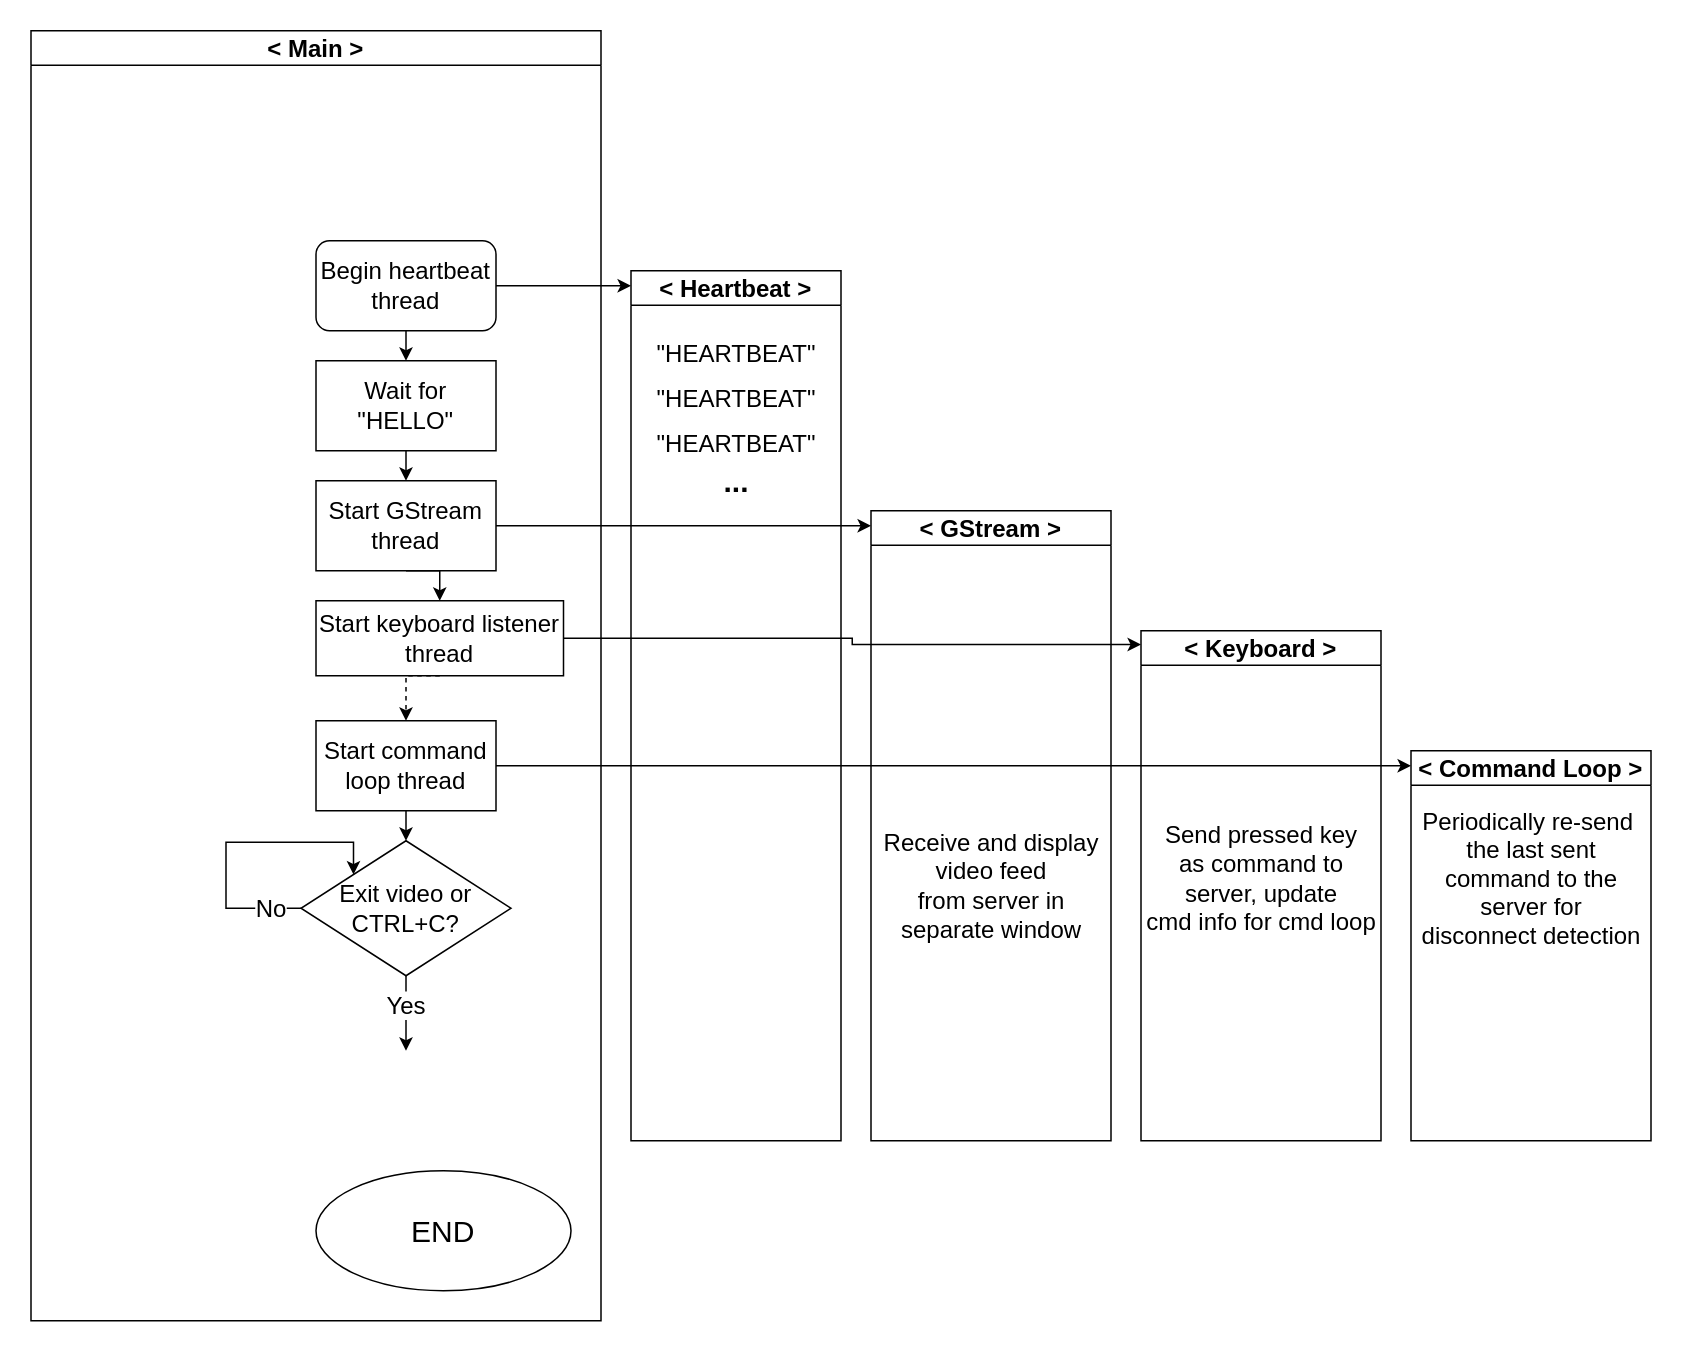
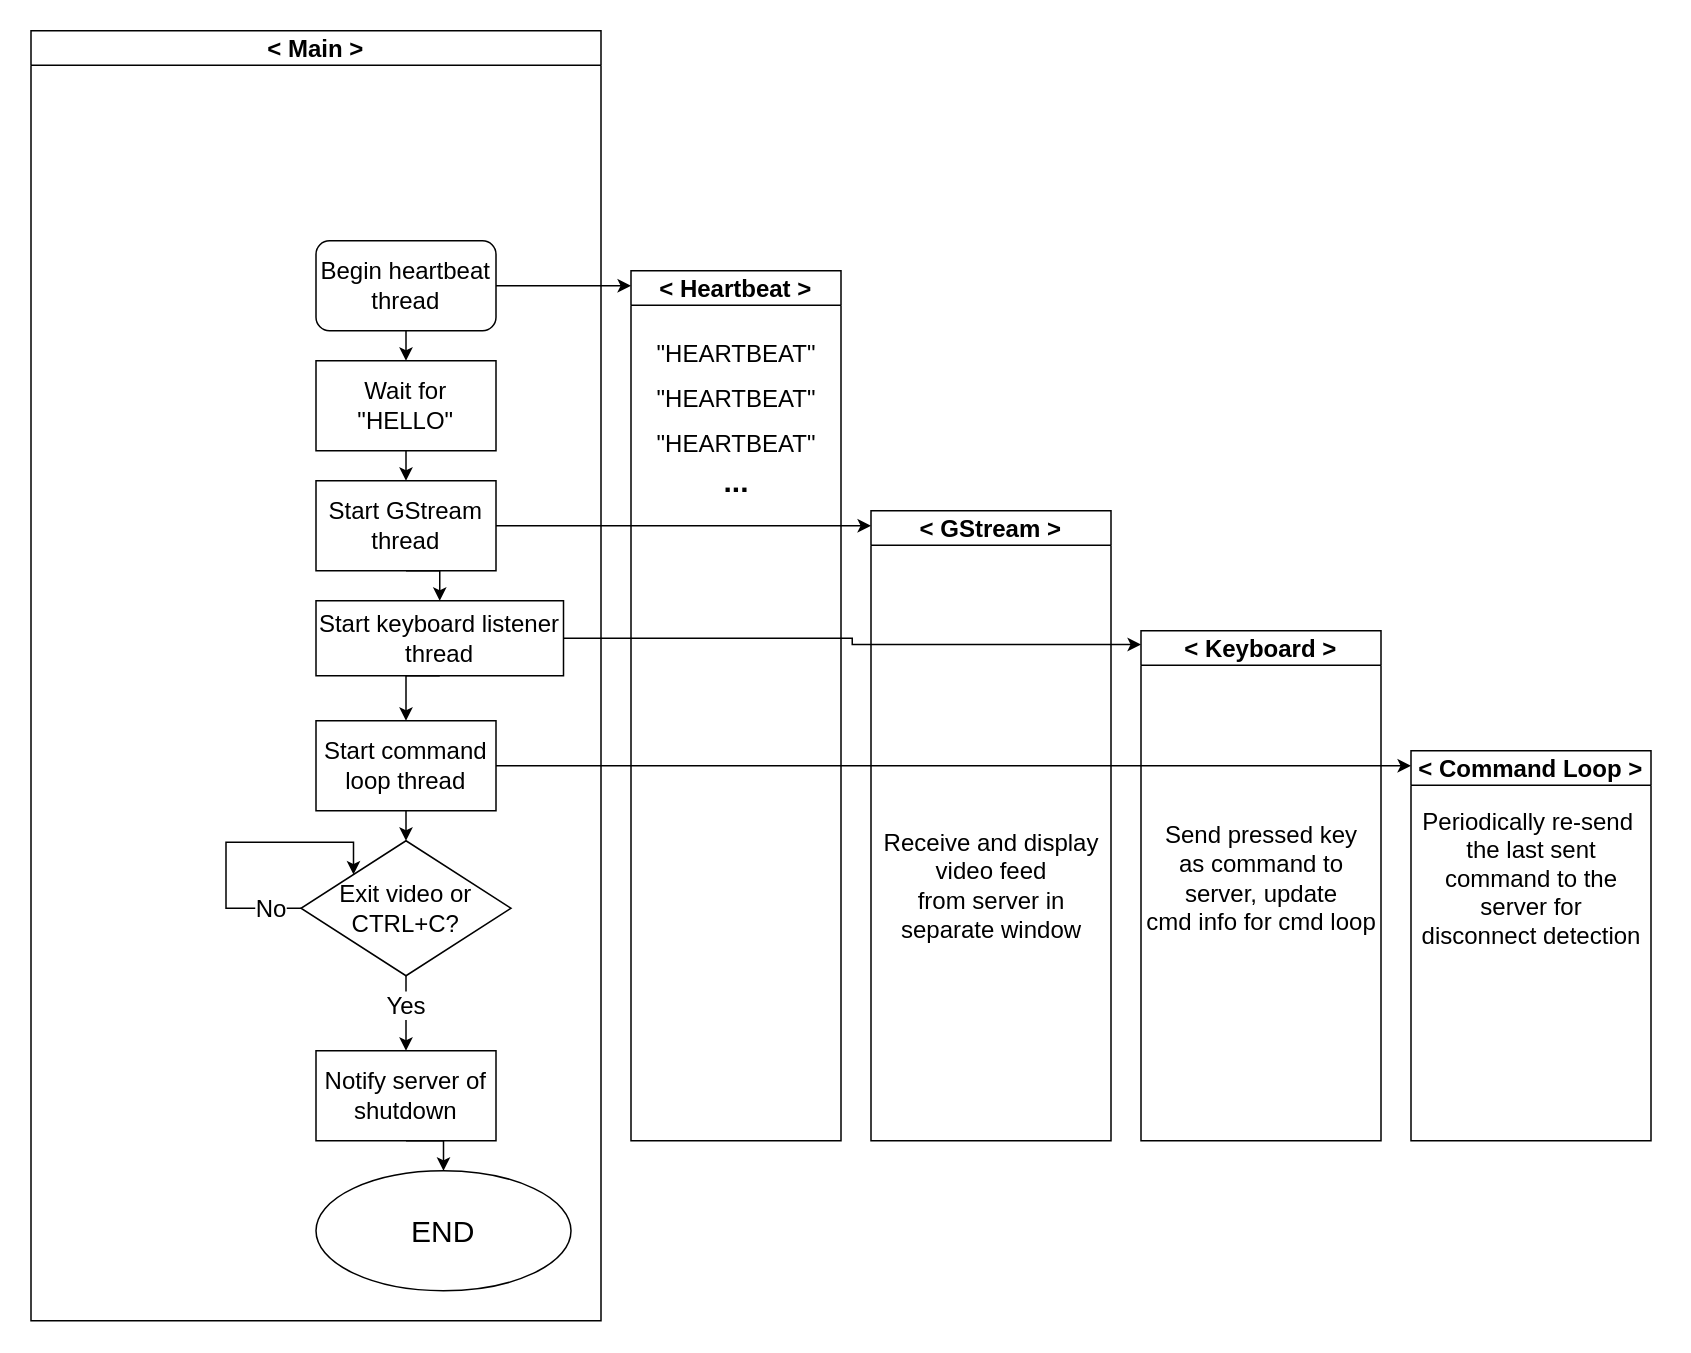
  <mxCell id="0" />
  <mxCell id="1" parent="0" />
  <mxCell id="2" style="edgeStyle=orthogonalEdgeStyle;rounded=0;orthogonalLoop=1;jettySize=auto;html=1;exitX=0.5;exitY=1;exitDx=0;exitDy=0;entryX=0.5;entryY=0;entryDx=0;entryDy=0;" parent="1" source="3" target="5" edge="1"><mxGeometry relative="1" as="geometry" /></mxCell>
  <mxCell id="3" value="&lt;font style=&quot;font-size: 16px;&quot;&gt;Begin heartbeat thread&lt;/font&gt;" style="whiteSpace=wrap;html=1;rounded=1;" parent="1" vertex="1"><mxGeometry x="210" y="160" width="120" height="60" as="geometry" /></mxCell>
  <mxCell id="4" style="edgeStyle=orthogonalEdgeStyle;rounded=0;orthogonalLoop=1;jettySize=auto;html=1;exitX=0.5;exitY=1;exitDx=0;exitDy=0;entryX=0.5;entryY=0;entryDx=0;entryDy=0;" parent="1" source="5" target="8" edge="1"><mxGeometry relative="1" as="geometry" /></mxCell>
  <mxCell id="5" value="&lt;font style=&quot;font-size: 16px;&quot;&gt;Wait for &quot;HELLO&quot;&lt;/font&gt;" style="rounded=0;whiteSpace=wrap;html=1;" parent="1" vertex="1"><mxGeometry x="210" y="240" width="120" height="60" as="geometry" /></mxCell>
  <mxCell id="6" style="edgeStyle=orthogonalEdgeStyle;rounded=0;orthogonalLoop=1;jettySize=auto;html=1;exitX=0.5;exitY=1;exitDx=0;exitDy=0;entryX=0.5;entryY=0;entryDx=0;entryDy=0;" parent="1" source="8" target="10" edge="1"><mxGeometry relative="1" as="geometry" /></mxCell>
  <mxCell id="7" style="edgeStyle=orthogonalEdgeStyle;rounded=0;orthogonalLoop=1;jettySize=auto;html=1;exitX=1;exitY=0.5;exitDx=0;exitDy=0;" parent="1" source="8" edge="1"><mxGeometry relative="1" as="geometry"><mxPoint x="580" y="350" as="targetPoint" /></mxGeometry></mxCell>
  <mxCell id="8" value="&lt;font style=&quot;font-size: 16px;&quot;&gt;Start GStream thread&lt;/font&gt;" style="rounded=0;whiteSpace=wrap;html=1;" parent="1" vertex="1"><mxGeometry x="210" y="320" width="120" height="60" as="geometry" /></mxCell>
- <mxCell id="9" style="edgeStyle=orthogonalEdgeStyle;rounded=0;orthogonalLoop=1;jettySize=auto;html=1;exitX=0.5;exitY=1;exitDx=0;exitDy=0;entryX=0.5;entryY=0;entryDx=0;entryDy=0;dashed=1;" parent="1" source="10" target="12" edge="1"><mxGeometry relative="1" as="geometry" /></mxCell>
+ <mxCell id="9" style="edgeStyle=orthogonalEdgeStyle;rounded=0;orthogonalLoop=1;jettySize=auto;html=1;exitX=0.5;exitY=1;exitDx=0;exitDy=0;entryX=0.5;entryY=0;entryDx=0;entryDy=0;" parent="1" source="10" target="12" edge="1"><mxGeometry relative="1" as="geometry" /></mxCell>
  <mxCell id="10" value="&lt;font style=&quot;font-size: 16px;&quot;&gt;Start keyboard listener thread&lt;/font&gt;" style="rounded=0;whiteSpace=wrap;html=1;" parent="1" vertex="1"><mxGeometry x="210" y="400" width="165" height="50" as="geometry" /></mxCell>
  <mxCell id="11" style="edgeStyle=orthogonalEdgeStyle;rounded=0;orthogonalLoop=1;jettySize=auto;html=1;exitX=0.5;exitY=1;exitDx=0;exitDy=0;entryX=0.5;entryY=0;entryDx=0;entryDy=0;" parent="1" source="12" edge="1"><mxGeometry relative="1" as="geometry"><mxPoint x="270" y="560" as="targetPoint" /></mxGeometry></mxCell>
  <mxCell id="12" value="&lt;font style=&quot;font-size: 16px;&quot;&gt;Start command loop thread&lt;/font&gt;" style="rounded=0;whiteSpace=wrap;html=1;" parent="1" vertex="1"><mxGeometry x="210" y="480" width="120" height="60" as="geometry" /></mxCell>
  <mxCell id="13" value="&lt;font style=&quot;font-size: 16px;&quot;&gt;&amp;lt; Heartbeat &amp;gt;&lt;/font&gt;" style="swimlane;whiteSpace=wrap;html=1;" parent="1" vertex="1"><mxGeometry x="420" y="180" width="140" height="580" as="geometry" /></mxCell>
  <mxCell id="14" value="&lt;font style=&quot;font-size: 16px;&quot;&gt;&quot;HEARTBEAT&quot;&lt;/font&gt;" style="text;html=1;align=center;verticalAlign=middle;resizable=0;points=[];autosize=1;strokeColor=none;fillColor=none;" parent="13" vertex="1"><mxGeometry x="5" y="40" width="130" height="30" as="geometry" /></mxCell>
  <mxCell id="15" value="&lt;font style=&quot;font-size: 16px;&quot;&gt;&quot;HEARTBEAT&quot;&lt;/font&gt;" style="text;html=1;align=center;verticalAlign=middle;resizable=0;points=[];autosize=1;strokeColor=none;fillColor=none;" parent="13" vertex="1"><mxGeometry x="5" y="70" width="130" height="30" as="geometry" /></mxCell>
  <mxCell id="16" value="&lt;font style=&quot;font-size: 16px;&quot;&gt;&quot;HEARTBEAT&quot;&lt;/font&gt;" style="text;html=1;align=center;verticalAlign=middle;resizable=0;points=[];autosize=1;strokeColor=none;fillColor=none;" parent="13" vertex="1"><mxGeometry x="5" y="100" width="130" height="30" as="geometry" /></mxCell>
  <mxCell id="17" value="&lt;font style=&quot;font-size: 20px;&quot;&gt;&lt;b style=&quot;&quot;&gt;...&lt;/b&gt;&lt;/font&gt;" style="text;html=1;align=center;verticalAlign=middle;resizable=0;points=[];autosize=1;strokeColor=none;fillColor=none;" parent="13" vertex="1"><mxGeometry x="50" y="120" width="40" height="40" as="geometry" /></mxCell>
  <mxCell id="18" value="&lt;font style=&quot;font-size: 16px;&quot;&gt;&amp;lt; GStream &amp;gt;&lt;/font&gt;" style="swimlane;whiteSpace=wrap;html=1;" parent="1" vertex="1"><mxGeometry x="580" y="340" width="160" height="420" as="geometry" /></mxCell>
  <mxCell id="19" value="&lt;span style=&quot;font-size: 16px;&quot;&gt;Receive and display&lt;/span&gt;&lt;div&gt;&lt;span style=&quot;font-size: 16px;&quot;&gt;video feed&lt;/span&gt;&lt;div&gt;&lt;span style=&quot;font-size: 16px;&quot;&gt;from server in&lt;/span&gt;&lt;/div&gt;&lt;/div&gt;&lt;div&gt;&lt;span style=&quot;font-size: 16px;&quot;&gt;separate window&lt;/span&gt;&lt;/div&gt;" style="text;html=1;align=center;verticalAlign=middle;resizable=0;points=[];autosize=1;strokeColor=none;fillColor=none;" parent="18" vertex="1"><mxGeometry x="-5" y="205" width="170" height="90" as="geometry" /></mxCell>
  <mxCell id="20" value="&lt;font style=&quot;font-size: 16px;&quot;&gt;&amp;lt; Keyboard &amp;gt;&lt;/font&gt;" style="swimlane;whiteSpace=wrap;html=1;" parent="1" vertex="1"><mxGeometry x="760" y="420" width="160" height="340" as="geometry" /></mxCell>
  <mxCell id="21" value="&lt;span style=&quot;font-size: 16px;&quot;&gt;Send pressed key&lt;/span&gt;&lt;div&gt;&lt;span style=&quot;font-size: 16px;&quot;&gt;as command to&lt;/span&gt;&lt;/div&gt;&lt;div&gt;&lt;span style=&quot;font-size: 16px;&quot;&gt;server,&amp;nbsp;&lt;/span&gt;&lt;span style=&quot;font-size: 16px; background-color: initial;&quot;&gt;update&lt;/span&gt;&lt;/div&gt;&lt;div&gt;&lt;span style=&quot;font-size: 16px;&quot;&gt;cmd info for cmd loop&lt;/span&gt;&lt;/div&gt;" style="text;html=1;align=center;verticalAlign=middle;resizable=0;points=[];autosize=1;strokeColor=none;fillColor=none;" parent="20" vertex="1"><mxGeometry x="-10" y="120" width="180" height="90" as="geometry" /></mxCell>
  <mxCell id="22" value="&lt;font style=&quot;font-size: 16px;&quot;&gt;&amp;lt; Main &amp;gt;&lt;/font&gt;" style="swimlane;whiteSpace=wrap;html=1;" parent="1" vertex="1"><mxGeometry x="20" y="20" width="380" height="860" as="geometry" /></mxCell>
  <mxCell id="23" value="&lt;font style=&quot;font-size: 16px;&quot;&gt;No&lt;/font&gt;" style="edgeStyle=orthogonalEdgeStyle;rounded=0;orthogonalLoop=1;jettySize=auto;html=1;exitX=0;exitY=0.5;exitDx=0;exitDy=0;entryX=0;entryY=0;entryDx=0;entryDy=0;" parent="22" source="25" target="25" edge="1"><mxGeometry x="-0.8" relative="1" as="geometry"><mxPoint x="170" y="540" as="targetPoint" /><Array as="points"><mxPoint x="130" y="585" /><mxPoint x="130" y="541" /><mxPoint x="215" y="541" /></Array><mxPoint as="offset" /></mxGeometry></mxCell>
  <mxCell id="24" value="&lt;font style=&quot;font-size: 16px;&quot;&gt;Yes&lt;/font&gt;" style="edgeStyle=orthogonalEdgeStyle;rounded=0;orthogonalLoop=1;jettySize=auto;html=1;exitX=0.5;exitY=1;exitDx=0;exitDy=0;" parent="22" source="25" edge="1"><mxGeometry x="-0.209" relative="1" as="geometry"><mxPoint x="250" y="680" as="targetPoint" /><mxPoint as="offset" /></mxGeometry></mxCell>
  <mxCell id="25" value="&lt;span style=&quot;font-size: 16px;&quot;&gt;Exit video or&lt;/span&gt;&lt;div&gt;&lt;span style=&quot;font-size: 16px;&quot;&gt;CTRL+C?&lt;/span&gt;&lt;/div&gt;" style="rhombus;whiteSpace=wrap;html=1;" parent="22" vertex="1"><mxGeometry x="180" y="540" width="140" height="90" as="geometry" /></mxCell>
+ <mxCell id="26" style="edgeStyle=orthogonalEdgeStyle;rounded=0;orthogonalLoop=1;jettySize=auto;html=1;exitX=0.5;exitY=1;exitDx=0;exitDy=0;entryX=0.5;entryY=0;entryDx=0;entryDy=0;" parent="22" source="27" target="28" edge="1"><mxGeometry relative="1" as="geometry" /></mxCell>
+ <mxCell id="27" value="&lt;span style=&quot;font-size: 16px;&quot;&gt;Notify server of shutdown&lt;/span&gt;" style="rounded=0;whiteSpace=wrap;html=1;" parent="22" vertex="1"><mxGeometry x="190" y="680" width="120" height="60" as="geometry" /></mxCell>
  <mxCell id="28" value="&lt;font style=&quot;font-size: 20px;&quot;&gt;END&lt;/font&gt;" style="ellipse;whiteSpace=wrap;html=1;" parent="22" vertex="1"><mxGeometry x="190" y="760" width="170" height="80" as="geometry" /></mxCell>
  <mxCell id="29" style="edgeStyle=orthogonalEdgeStyle;rounded=0;orthogonalLoop=1;jettySize=auto;html=1;exitX=1;exitY=0.5;exitDx=0;exitDy=0;" parent="1" source="3" edge="1"><mxGeometry relative="1" as="geometry"><mxPoint x="420" y="190" as="targetPoint" /></mxGeometry></mxCell>
  <mxCell id="30" value="&lt;font style=&quot;font-size: 16px;&quot;&gt;&amp;lt; Command Loop &amp;gt;&lt;/font&gt;" style="swimlane;whiteSpace=wrap;html=1;" parent="1" vertex="1"><mxGeometry x="940" y="500" width="160" height="260" as="geometry" /></mxCell>
  <mxCell id="31" value="&lt;span style=&quot;font-size: 16px;&quot;&gt;Periodically re-send&amp;nbsp;&lt;/span&gt;&lt;div&gt;&lt;span style=&quot;font-size: 16px;&quot;&gt;the l&lt;/span&gt;&lt;span style=&quot;font-size: 16px; background-color: initial;&quot;&gt;ast sent&lt;/span&gt;&lt;div&gt;&lt;div&gt;&lt;span style=&quot;font-size: 16px;&quot;&gt;command to the&lt;/span&gt;&lt;/div&gt;&lt;div&gt;&lt;span style=&quot;font-size: 16px;&quot;&gt;server for&lt;/span&gt;&lt;/div&gt;&lt;div&gt;&lt;span style=&quot;font-size: 16px;&quot;&gt;disconnect detection&lt;/span&gt;&lt;/div&gt;&lt;/div&gt;&lt;/div&gt;" style="text;html=1;align=center;verticalAlign=middle;resizable=0;points=[];autosize=1;strokeColor=none;fillColor=none;" parent="30" vertex="1"><mxGeometry x="-5.0" y="30" width="170" height="110" as="geometry" /></mxCell>
  <mxCell id="32" style="edgeStyle=orthogonalEdgeStyle;rounded=0;orthogonalLoop=1;jettySize=auto;html=1;exitX=1;exitY=0.5;exitDx=0;exitDy=0;entryX=0;entryY=0.027;entryDx=0;entryDy=0;entryPerimeter=0;" parent="1" source="10" target="20" edge="1"><mxGeometry relative="1" as="geometry" /></mxCell>
  <mxCell id="33" style="edgeStyle=orthogonalEdgeStyle;rounded=0;orthogonalLoop=1;jettySize=auto;html=1;exitX=1;exitY=0.5;exitDx=0;exitDy=0;" parent="1" source="12" edge="1"><mxGeometry relative="1" as="geometry"><mxPoint x="940" y="510" as="targetPoint" /></mxGeometry></mxCell>
